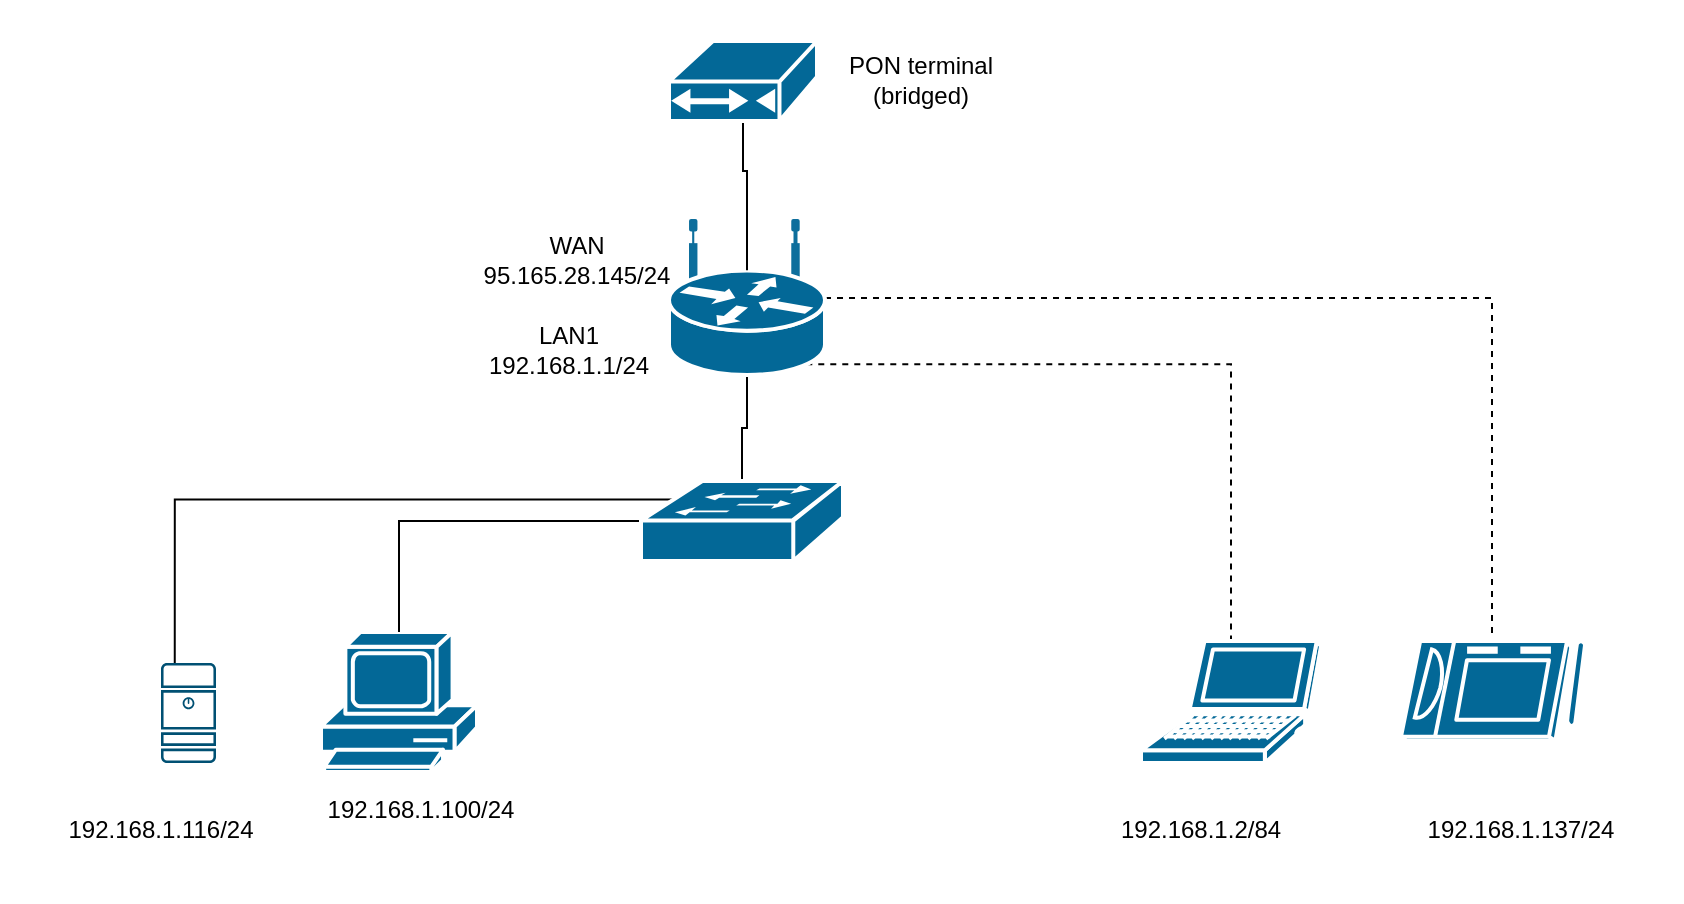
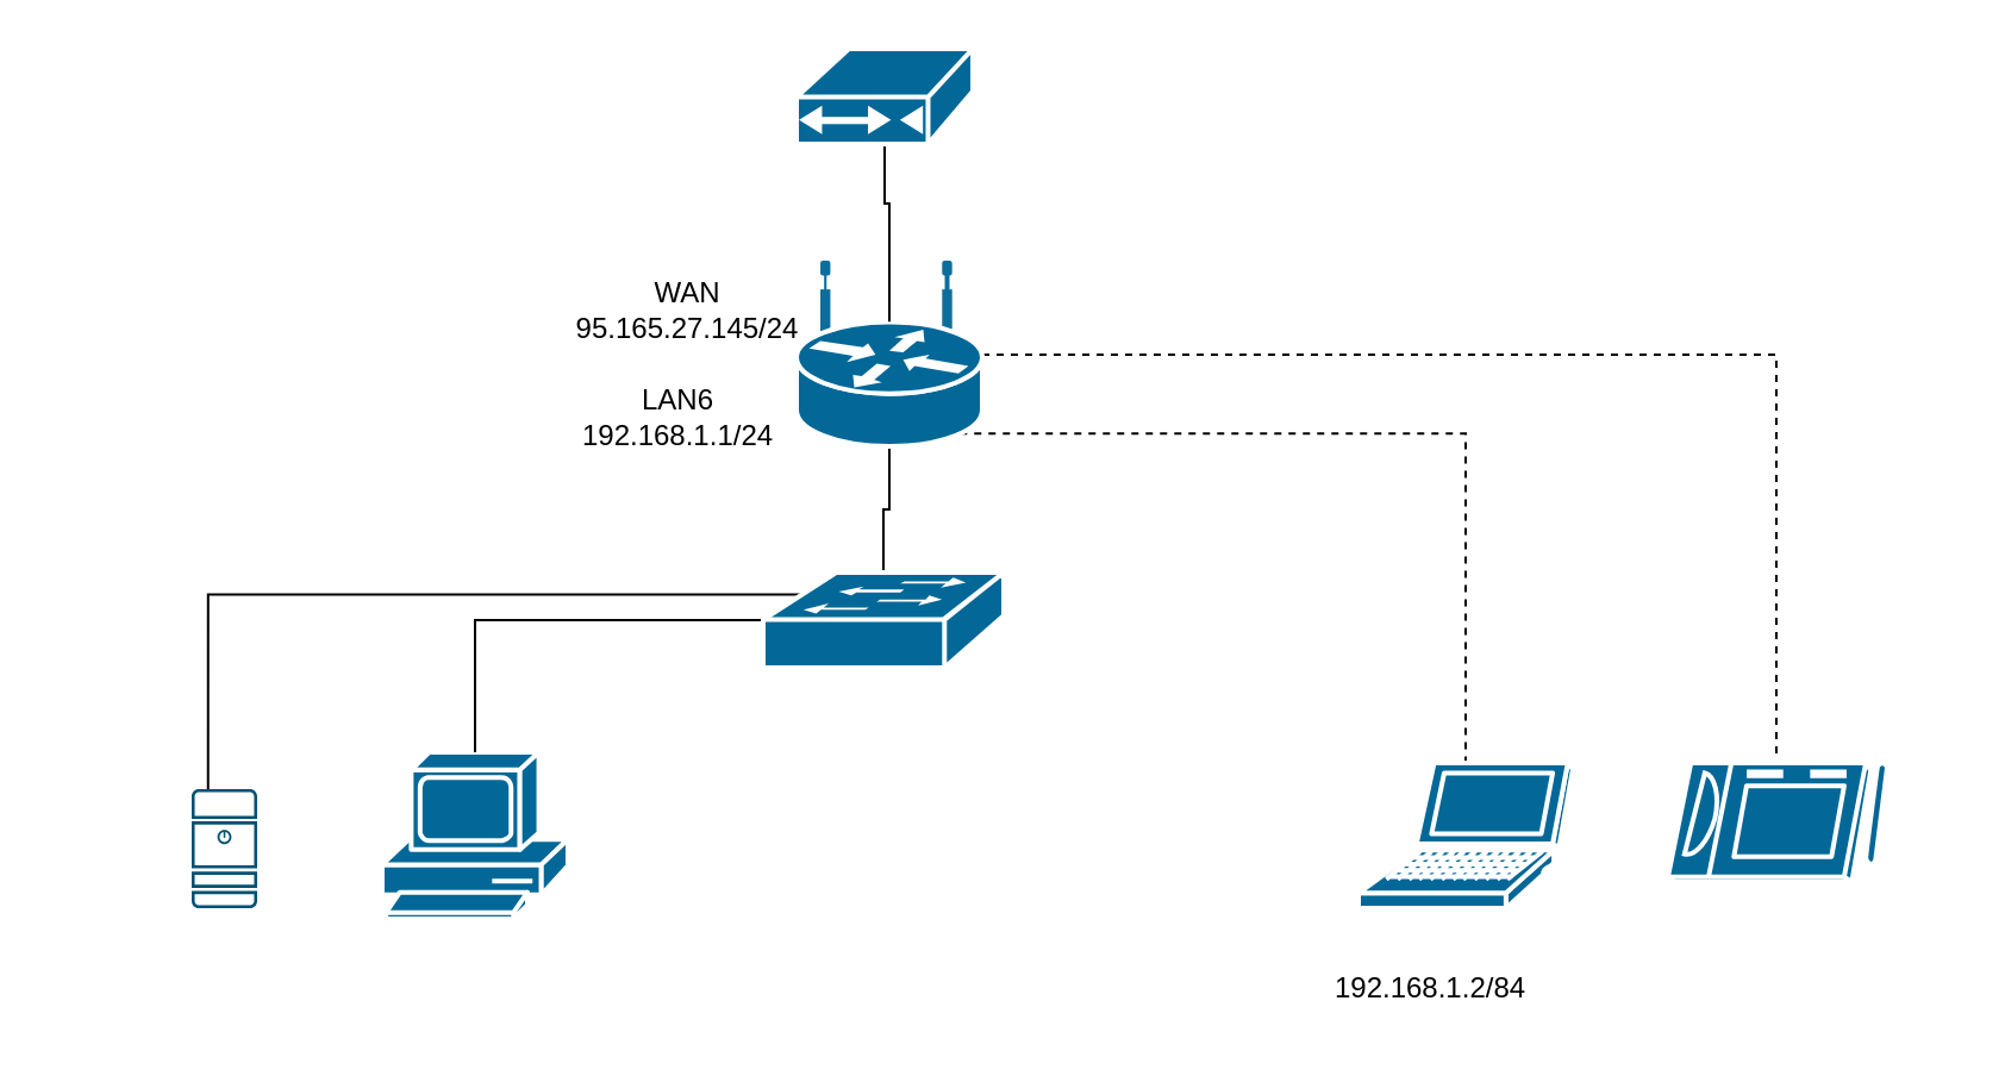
  <mxCell id="0" />
  <mxCell id="1" parent="0" />
  <mxCell id="2" style="edgeStyle=orthogonalEdgeStyle;rounded=0;orthogonalLoop=1;jettySize=auto;html=1;exitX=0.88;exitY=0.93;exitDx=0;exitDy=0;exitPerimeter=0;endArrow=none;endFill=0;dashed=1;" edge="1" parent="1" source="5" target="8"><mxGeometry relative="1" as="geometry" /></mxCell>
  <mxCell id="3" style="edgeStyle=orthogonalEdgeStyle;rounded=0;orthogonalLoop=1;jettySize=auto;html=1;dashed=1;endArrow=none;endFill=0;" edge="1" parent="1" source="5" target="10"><mxGeometry relative="1" as="geometry" /></mxCell>
  <mxCell id="4" style="edgeStyle=orthogonalEdgeStyle;rounded=0;orthogonalLoop=1;jettySize=auto;html=1;exitX=0.5;exitY=1;exitDx=0;exitDy=0;exitPerimeter=0;entryX=0.5;entryY=0;entryDx=0;entryDy=0;entryPerimeter=0;endArrow=none;endFill=0;" edge="1" parent="1" source="5" target="13"><mxGeometry relative="1" as="geometry" /></mxCell>
  <mxCell id="5" value="" style="shape=mxgraph.cisco.routers.wireless_router;sketch=0;html=1;pointerEvents=1;dashed=0;fillColor=#036897;strokeColor=#ffffff;strokeWidth=2;verticalLabelPosition=bottom;verticalAlign=top;align=center;outlineConnect=0;" vertex="1" parent="1"><mxGeometry x="334" y="110" width="78" height="77" as="geometry" /></mxCell>
  <mxCell id="6" style="edgeStyle=orthogonalEdgeStyle;rounded=0;orthogonalLoop=1;jettySize=auto;html=1;exitX=0.5;exitY=1;exitDx=0;exitDy=0;exitPerimeter=0;entryX=0.5;entryY=0.32;entryDx=0;entryDy=0;entryPerimeter=0;endArrow=none;endFill=0;" edge="1" parent="1" source="7" target="5"><mxGeometry relative="1" as="geometry" /></mxCell>
  <mxCell id="7" value="" style="shape=mxgraph.cisco.modems_and_phones.cable_modem;sketch=0;html=1;pointerEvents=1;dashed=0;fillColor=#036897;strokeColor=#ffffff;strokeWidth=2;verticalLabelPosition=bottom;verticalAlign=top;align=center;outlineConnect=0;" vertex="1" parent="1"><mxGeometry x="334" y="20" width="74" height="40" as="geometry" /></mxCell>
  <mxCell id="8" value="" style="shape=mxgraph.cisco.computers_and_peripherals.laptop;sketch=0;html=1;pointerEvents=1;dashed=0;fillColor=#036897;strokeColor=#ffffff;strokeWidth=2;verticalLabelPosition=bottom;verticalAlign=top;align=center;outlineConnect=0;" vertex="1" parent="1"><mxGeometry x="570" y="320" width="90" height="61" as="geometry" /></mxCell>
  <mxCell id="9" value="" style="shape=mxgraph.cisco.computers_and_peripherals.pc;sketch=0;html=1;pointerEvents=1;dashed=0;fillColor=#036897;strokeColor=#ffffff;strokeWidth=2;verticalLabelPosition=bottom;verticalAlign=top;align=center;outlineConnect=0;" vertex="1" parent="1"><mxGeometry x="160" y="315.5" width="78" height="70" as="geometry" /></mxCell>
  <mxCell id="10" value="" style="shape=mxgraph.cisco.computers_and_peripherals.tablet;sketch=0;html=1;pointerEvents=1;dashed=0;fillColor=#036897;strokeColor=#ffffff;strokeWidth=2;verticalLabelPosition=bottom;verticalAlign=top;align=center;outlineConnect=0;" vertex="1" parent="1"><mxGeometry x="700" y="320" width="91" height="50" as="geometry" /></mxCell>
  <mxCell id="11" style="edgeStyle=orthogonalEdgeStyle;rounded=0;orthogonalLoop=1;jettySize=auto;html=1;endArrow=none;endFill=0;" edge="1" parent="1" source="13" target="9"><mxGeometry relative="1" as="geometry" /></mxCell>
  <mxCell id="12" style="edgeStyle=orthogonalEdgeStyle;rounded=0;orthogonalLoop=1;jettySize=auto;html=1;exitX=0.16;exitY=0.23;exitDx=0;exitDy=0;exitPerimeter=0;entryX=0.25;entryY=0;entryDx=0;entryDy=0;entryPerimeter=0;endArrow=none;endFill=0;" edge="1" parent="1" source="13" target="14"><mxGeometry relative="1" as="geometry" /></mxCell>
  <mxCell id="13" value="" style="shape=mxgraph.cisco.switches.workgroup_switch;html=1;pointerEvents=1;dashed=0;fillColor=#036897;strokeColor=#ffffff;strokeWidth=2;verticalLabelPosition=bottom;verticalAlign=top;align=center;outlineConnect=0;" vertex="1" parent="1"><mxGeometry x="320" y="240" width="101" height="40" as="geometry" /></mxCell>
  <mxCell id="14" value="" style="sketch=0;points=[[0.015,0.015,0],[0.985,0.015,0],[0.985,0.985,0],[0.015,0.985,0],[0.25,0,0],[0.5,0,0],[0.75,0,0],[1,0.25,0],[1,0.5,0],[1,0.75,0],[0.75,1,0],[0.5,1,0],[0.25,1,0],[0,0.75,0],[0,0.5,0],[0,0.25,0]];verticalLabelPosition=bottom;html=1;verticalAlign=top;aspect=fixed;align=center;pointerEvents=1;shape=mxgraph.cisco19.server;fillColor=#005073;strokeColor=none;" vertex="1" parent="1"><mxGeometry x="80" y="331" width="27.5" height="50" as="geometry" /></mxCell>
- <mxCell id="15" value="LAN1&lt;div&gt;192.168.1.1/24&lt;/div&gt;" style="text;html=1;resizable=0;autosize=1;align=center;verticalAlign=middle;points=[];fillColor=none;strokeColor=none;rounded=0;" vertex="1" parent="1"><mxGeometry x="234" y="155" width="100" height="40" as="geometry" /></mxCell>
- <mxCell id="16" value="&lt;div&gt;192.168.1.116/24&lt;/div&gt;" style="text;html=1;resizable=0;autosize=1;align=center;verticalAlign=middle;points=[];fillColor=none;strokeColor=none;rounded=0;" vertex="1" parent="1"><mxGeometry x="20" y="400" width="120" height="30" as="geometry" /></mxCell>
- <mxCell id="17" value="&lt;div&gt;192.168.1.100/24&lt;/div&gt;" style="text;html=1;resizable=0;autosize=1;align=center;verticalAlign=middle;points=[];fillColor=none;strokeColor=none;rounded=0;" vertex="1" parent="1"><mxGeometry x="150" y="390" width="120" height="30" as="geometry" /></mxCell>
+ <mxCell id="15" value="LAN6&lt;div&gt;192.168.1.1/24&lt;/div&gt;" style="text;html=1;resizable=0;autosize=1;align=center;verticalAlign=middle;points=[];fillColor=none;strokeColor=none;rounded=0;" vertex="1" parent="1"><mxGeometry x="234" y="155" width="100" height="40" as="geometry" /></mxCell>
  <mxCell id="18" value="&lt;div&gt;192.168.1.2/84&lt;/div&gt;" style="text;html=1;resizable=0;autosize=1;align=center;verticalAlign=middle;points=[];fillColor=none;strokeColor=none;rounded=0;" vertex="1" parent="1"><mxGeometry x="550" y="400" width="100" height="30" as="geometry" /></mxCell>
- <mxCell id="19" value="&lt;div&gt;192.168.1.137/24&lt;/div&gt;" style="text;html=1;resizable=0;autosize=1;align=center;verticalAlign=middle;points=[];fillColor=none;strokeColor=none;rounded=0;" vertex="1" parent="1"><mxGeometry x="700" y="400" width="120" height="30" as="geometry" /></mxCell>
- <mxCell id="20" value="WAN&lt;br&gt;&lt;div&gt;95.165.28.145/24&lt;/div&gt;" style="text;html=1;resizable=0;autosize=1;align=center;verticalAlign=middle;points=[];fillColor=none;strokeColor=none;rounded=0;" vertex="1" parent="1"><mxGeometry x="228" y="110" width="120" height="40" as="geometry" /></mxCell>
- <mxCell id="21" value="&lt;div&gt;PON terminal&lt;/div&gt;&lt;div&gt;(bridged)&lt;/div&gt;" style="text;html=1;resizable=0;autosize=1;align=center;verticalAlign=middle;points=[];fillColor=none;strokeColor=none;rounded=0;" vertex="1" parent="1"><mxGeometry x="410" y="20" width="100" height="40" as="geometry" /></mxCell>
+ <mxCell id="20" value="WAN&lt;br&gt;&lt;div&gt;95.165.27.145/24&lt;/div&gt;" style="text;html=1;resizable=0;autosize=1;align=center;verticalAlign=middle;points=[];fillColor=none;strokeColor=none;rounded=0;" vertex="1" parent="1"><mxGeometry x="228" y="110" width="120" height="40" as="geometry" /></mxCell>
